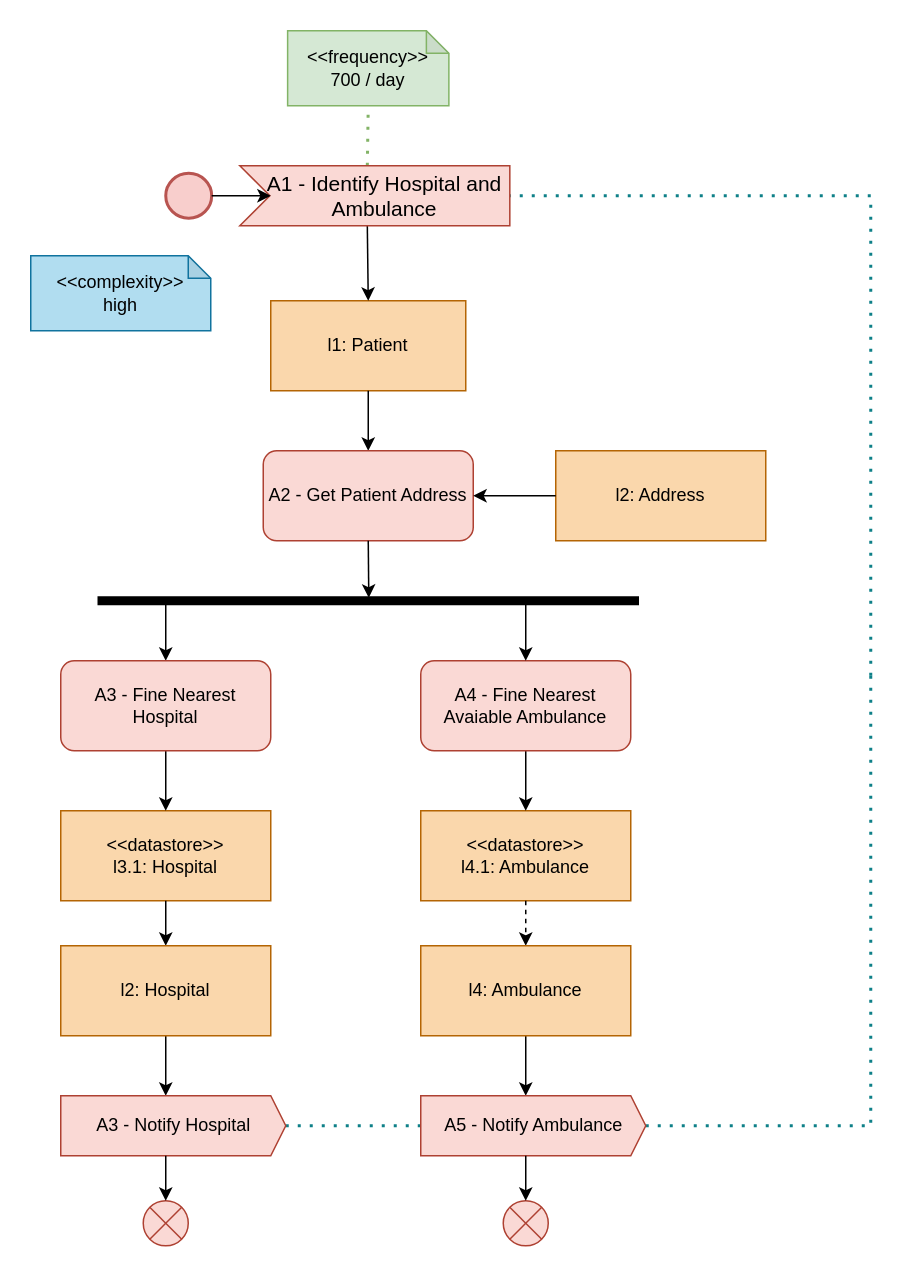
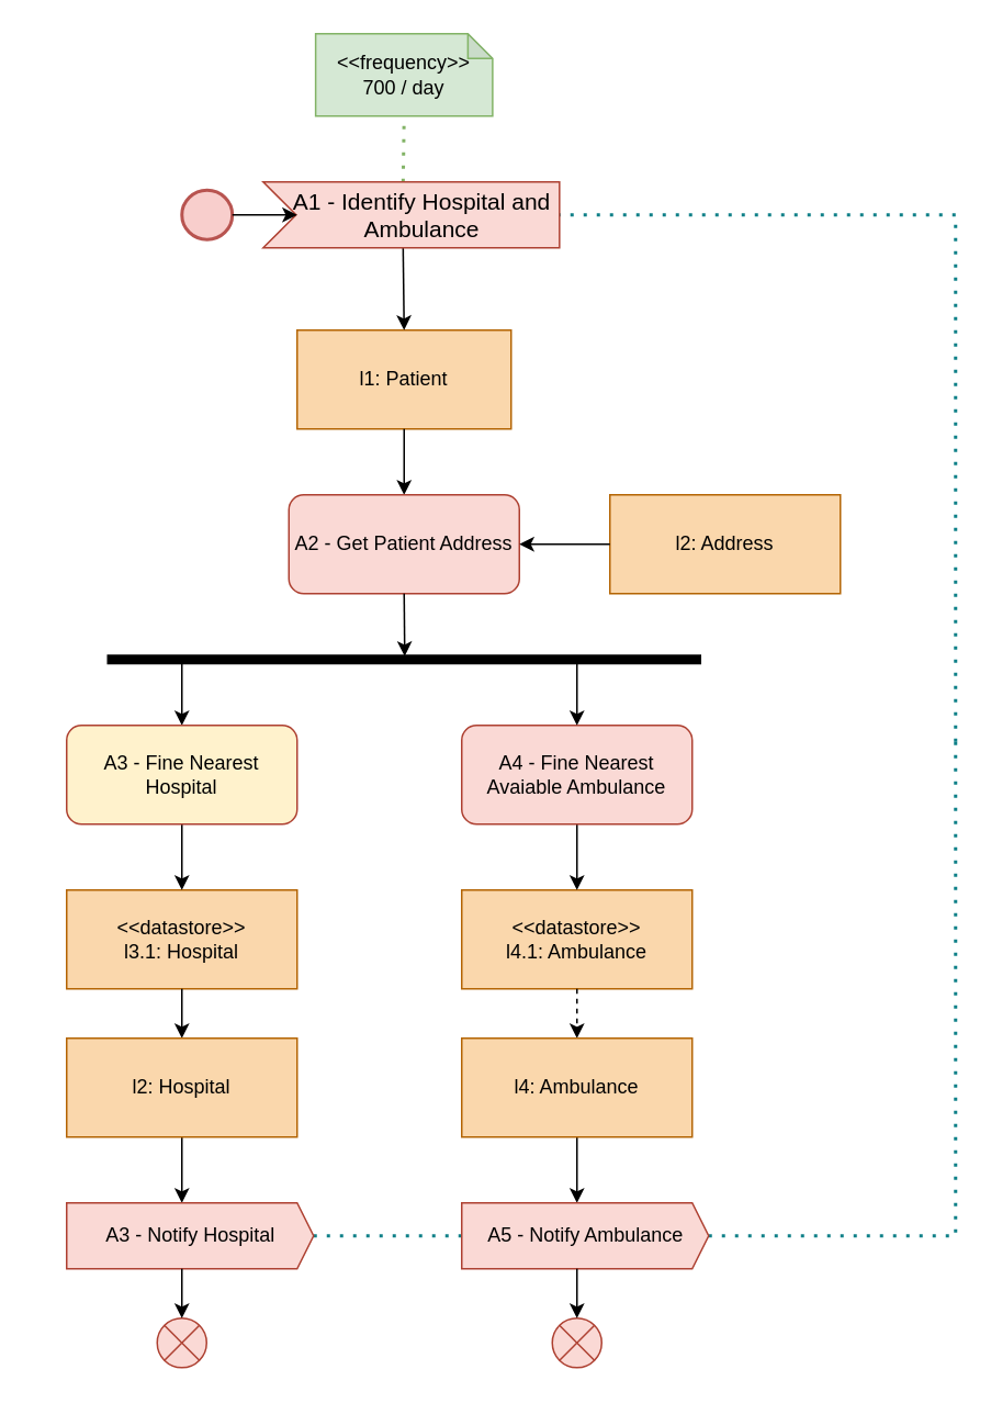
  <mxCell id="0" />
  <mxCell id="1" parent="0" />
  <mxCell id="2" value="l1: Patient" style="rounded=0;whiteSpace=wrap;html=1;fillColor=#fad7ac;strokeColor=#b46504;" parent="1" vertex="1"><mxGeometry x="180" y="200" width="130" height="60" as="geometry" /></mxCell>
  <mxCell id="3" value="" style="endArrow=classic;html=1;rounded=0;exitX=0;exitY=0;exitDx=85;exitDy=40;exitPerimeter=0;entryX=0.5;entryY=0;entryDx=0;entryDy=0;" parent="1" source="14" target="2" edge="1"><mxGeometry width="50" height="50" relative="1" as="geometry"><mxPoint x="250" y="280" as="sourcePoint" /><mxPoint x="300" y="230" as="targetPoint" /></mxGeometry></mxCell>
  <mxCell id="4" value="" style="endArrow=classic;html=1;rounded=0;exitX=0.5;exitY=1;exitDx=0;exitDy=0;entryX=0.5;entryY=0;entryDx=0;entryDy=0;" parent="1" source="2" edge="1"><mxGeometry width="50" height="50" relative="1" as="geometry"><mxPoint x="250" y="280" as="sourcePoint" /><mxPoint x="245" y="300" as="targetPoint" /></mxGeometry></mxCell>
  <mxCell id="5" value="&amp;lt;&amp;lt;datastore&amp;gt;&amp;gt;&lt;div&gt;l3.1: Hospital&lt;/div&gt;" style="rounded=0;whiteSpace=wrap;html=1;fillColor=#fad7ac;strokeColor=#b46504;" parent="1" vertex="1"><mxGeometry x="40" y="540" width="140" height="60" as="geometry" /></mxCell>
  <mxCell id="6" value="" style="endArrow=classic;html=1;rounded=0;exitX=0.5;exitY=1;exitDx=0;exitDy=0;entryX=0.5;entryY=0;entryDx=0;entryDy=0;" parent="1" source="35" target="5" edge="1"><mxGeometry width="50" height="50" relative="1" as="geometry"><mxPoint x="250" y="480" as="sourcePoint" /><mxPoint x="300" y="430" as="targetPoint" /></mxGeometry></mxCell>
  <mxCell id="7" value="" style="endArrow=classic;html=1;rounded=0;exitX=0.5;exitY=1;exitDx=0;exitDy=0;entryX=0;entryY=0;entryDx=70;entryDy=0;entryPerimeter=0;" parent="1" source="20" target="21" edge="1"><mxGeometry width="50" height="50" relative="1" as="geometry"><mxPoint x="250" y="480" as="sourcePoint" /><mxPoint x="100" y="670" as="targetPoint" /></mxGeometry></mxCell>
  <mxCell id="8" value="" style="shape=sumEllipse;perimeter=ellipsePerimeter;whiteSpace=wrap;html=1;backgroundOutline=1;fillColor=#fad9d5;strokeColor=#ae4132;" parent="1" vertex="1"><mxGeometry x="95" y="800" width="30" height="30" as="geometry" /></mxCell>
  <mxCell id="9" value="" style="endArrow=none;dashed=1;html=1;dashPattern=1 3;strokeWidth=2;rounded=0;entryX=1;entryY=0.5;entryDx=0;entryDy=0;entryPerimeter=0;fillColor=#b0e3e6;strokeColor=#0e8088;" parent="1" target="14" edge="1"><mxGeometry width="50" height="50" relative="1" as="geometry"><mxPoint x="580" y="450" as="sourcePoint" /><mxPoint x="300" y="130" as="targetPoint" /><Array as="points"><mxPoint x="580" y="290" /><mxPoint x="580" y="130" /></Array></mxGeometry></mxCell>
  <mxCell id="10" value="" style="endArrow=none;dashed=1;html=1;dashPattern=1 3;strokeWidth=2;rounded=0;exitX=1;exitY=0.5;exitDx=0;exitDy=0;fillColor=#b0e3e6;strokeColor=#0e8088;exitPerimeter=0;" parent="1" source="21" edge="1"><mxGeometry width="50" height="50" relative="1" as="geometry"><mxPoint x="500" y="600" as="sourcePoint" /><mxPoint x="580" y="450" as="targetPoint" /><Array as="points"><mxPoint x="580" y="750" /></Array></mxGeometry></mxCell>
  <mxCell id="11" value="&amp;lt;&amp;lt;frequency&amp;gt;&amp;gt;&lt;br&gt;700 / day" style="shape=note;whiteSpace=wrap;html=1;backgroundOutline=1;darkOpacity=0.05;size=15;fillColor=#d5e8d4;strokeColor=#82b366;" parent="1" vertex="1"><mxGeometry x="191.25" y="20" width="107.5" height="50" as="geometry" /></mxCell>
  <mxCell id="12" value="" style="endArrow=none;dashed=1;html=1;dashPattern=1 3;strokeWidth=2;rounded=0;entryX=0.5;entryY=1;entryDx=0;entryDy=0;entryPerimeter=0;exitX=0;exitY=0;exitDx=85;exitDy=0;exitPerimeter=0;fillColor=#d5e8d4;strokeColor=#82b366;" parent="1" source="14" target="11" edge="1"><mxGeometry width="50" height="50" relative="1" as="geometry"><mxPoint x="250" y="280" as="sourcePoint" /><mxPoint x="300" y="230" as="targetPoint" /><Array as="points"><mxPoint x="245" y="70" /></Array></mxGeometry></mxCell>
- <mxCell id="13" value="&amp;lt;&amp;lt;complexity&amp;gt;&amp;gt;&lt;br&gt;high" style="shape=note;whiteSpace=wrap;html=1;backgroundOutline=1;darkOpacity=0.05;size=15;fillColor=#b1ddf0;strokeColor=#10739e;" parent="1" vertex="1"><mxGeometry x="20" y="170" width="120" height="50" as="geometry" /></mxCell>
  <mxCell id="14" value="A1 - Identify Hospital and Ambulance" style="html=1;shape=mxgraph.infographic.ribbonSimple;notch1=20;notch2=0;align=center;verticalAlign=middle;fontSize=14;fontStyle=0;fillColor=#fad9d5;flipH=0;spacingRight=0;spacingLeft=14;whiteSpace=wrap;strokeColor=#ae4132;" parent="1" vertex="1"><mxGeometry x="159.38" y="110" width="180" height="40" as="geometry" /></mxCell>
  <mxCell id="15" value="A2 - Get Patient Address" style="rounded=1;whiteSpace=wrap;html=1;fillColor=#fad9d5;strokeColor=#ae4132;" parent="1" vertex="1"><mxGeometry x="175" y="300" width="140" height="60" as="geometry" /></mxCell>
  <mxCell id="16" value="l2: Address" style="rounded=0;whiteSpace=wrap;html=1;fillColor=#fad7ac;strokeColor=#b46504;" parent="1" vertex="1"><mxGeometry x="370" y="300" width="140" height="60" as="geometry" /></mxCell>
  <mxCell id="17" value="" style="endArrow=classic;html=1;rounded=0;entryX=1;entryY=0.5;entryDx=0;entryDy=0;exitX=0;exitY=0.5;exitDx=0;exitDy=0;" parent="1" source="16" target="15" edge="1"><mxGeometry width="50" height="50" relative="1" as="geometry"><mxPoint x="250" y="430" as="sourcePoint" /><mxPoint x="300" y="380" as="targetPoint" /></mxGeometry></mxCell>
  <mxCell id="18" value="" style="html=1;points=[];perimeter=orthogonalPerimeter;fillColor=strokeColor;rotation=90;" parent="1" vertex="1"><mxGeometry x="242.5" y="220" width="5" height="360" as="geometry" /></mxCell>
  <mxCell id="19" value="" style="endArrow=classic;html=1;rounded=0;exitX=0.5;exitY=1;exitDx=0;exitDy=0;entryX=0.5;entryY=0;entryDx=0;entryDy=0;" parent="1" source="5" target="20" edge="1"><mxGeometry width="50" height="50" relative="1" as="geometry"><mxPoint x="110" y="600" as="sourcePoint" /><mxPoint x="110" y="750" as="targetPoint" /></mxGeometry></mxCell>
  <mxCell id="20" value="l2: Hospital" style="rounded=0;whiteSpace=wrap;html=1;fillColor=#fad7ac;strokeColor=#b46504;" parent="1" vertex="1"><mxGeometry x="40" y="630" width="140" height="60" as="geometry" /></mxCell>
  <mxCell id="21" value="A3 - Notify Hospital" style="html=1;shadow=0;dashed=0;align=center;verticalAlign=middle;shape=mxgraph.arrows2.arrow;dy=0;dx=10;notch=0;fillColor=#fad9d5;strokeColor=#ae4132;" parent="1" vertex="1"><mxGeometry x="40" y="730" width="150" height="40" as="geometry" /></mxCell>
  <mxCell id="22" value="" style="endArrow=classic;html=1;rounded=0;exitX=0;exitY=0;exitDx=70;exitDy=40;entryX=0.5;entryY=0;entryDx=0;entryDy=0;exitPerimeter=0;" parent="1" source="21" target="8" edge="1"><mxGeometry width="50" height="50" relative="1" as="geometry"><mxPoint x="210" y="820" as="sourcePoint" /><mxPoint x="210" y="860" as="targetPoint" /></mxGeometry></mxCell>
  <mxCell id="23" value="" style="endArrow=classic;html=1;rounded=0;" parent="1" edge="1"><mxGeometry width="50" height="50" relative="1" as="geometry"><mxPoint x="110" y="400" as="sourcePoint" /><mxPoint x="110" y="440" as="targetPoint" /></mxGeometry></mxCell>
  <mxCell id="24" value="&amp;lt;&amp;lt;datastore&amp;gt;&amp;gt;&lt;div&gt;l4.1: Ambulance&lt;/div&gt;" style="rounded=0;whiteSpace=wrap;html=1;fillColor=#fad7ac;strokeColor=#b46504;" parent="1" vertex="1"><mxGeometry x="280" y="540" width="140" height="60" as="geometry" /></mxCell>
  <mxCell id="25" value="" style="endArrow=classic;html=1;rounded=0;exitX=0.5;exitY=1;exitDx=0;exitDy=0;entryX=0.5;entryY=0;entryDx=0;entryDy=0;" parent="1" source="28" target="24" edge="1"><mxGeometry width="50" height="50" relative="1" as="geometry"><mxPoint x="490" y="480" as="sourcePoint" /><mxPoint x="540" y="430" as="targetPoint" /></mxGeometry></mxCell>
  <mxCell id="26" value="" style="endArrow=classic;html=1;rounded=0;exitX=0.5;exitY=1;exitDx=0;exitDy=0;entryX=0;entryY=0;entryDx=70;entryDy=0;entryPerimeter=0;" parent="1" source="30" target="31" edge="1"><mxGeometry width="50" height="50" relative="1" as="geometry"><mxPoint x="490" y="480" as="sourcePoint" /><mxPoint x="340" y="670" as="targetPoint" /></mxGeometry></mxCell>
  <mxCell id="27" value="" style="shape=sumEllipse;perimeter=ellipsePerimeter;whiteSpace=wrap;html=1;backgroundOutline=1;fillColor=#fad9d5;strokeColor=#ae4132;" parent="1" vertex="1"><mxGeometry x="335" y="800" width="30" height="30" as="geometry" /></mxCell>
  <mxCell id="28" value="A4 - Fine Nearest Avaiable Ambulance" style="rounded=1;whiteSpace=wrap;html=1;fillColor=#fad9d5;strokeColor=#ae4132;" parent="1" vertex="1"><mxGeometry x="280" y="440" width="140" height="60" as="geometry" /></mxCell>
  <mxCell id="29" value="" style="endArrow=classic;html=1;rounded=0;exitX=0.5;exitY=1;exitDx=0;exitDy=0;entryX=0.5;entryY=0;entryDx=0;entryDy=0;dashed=1;" parent="1" source="24" target="30" edge="1"><mxGeometry width="50" height="50" relative="1" as="geometry"><mxPoint x="350" y="600" as="sourcePoint" /><mxPoint x="350" y="750" as="targetPoint" /></mxGeometry></mxCell>
  <mxCell id="30" value="l4: Ambulance" style="rounded=0;whiteSpace=wrap;html=1;fillColor=#fad7ac;strokeColor=#b46504;" parent="1" vertex="1"><mxGeometry x="280" y="630" width="140" height="60" as="geometry" /></mxCell>
  <mxCell id="31" value="A5 - Notify Ambulance" style="html=1;shadow=0;dashed=0;align=center;verticalAlign=middle;shape=mxgraph.arrows2.arrow;dy=0;dx=10;notch=0;fillColor=#fad9d5;strokeColor=#ae4132;" parent="1" vertex="1"><mxGeometry x="280" y="730" width="150" height="40" as="geometry" /></mxCell>
  <mxCell id="32" value="" style="endArrow=classic;html=1;rounded=0;exitX=0;exitY=0;exitDx=70;exitDy=40;entryX=0.5;entryY=0;entryDx=0;entryDy=0;exitPerimeter=0;" parent="1" source="31" target="27" edge="1"><mxGeometry width="50" height="50" relative="1" as="geometry"><mxPoint x="450" y="820" as="sourcePoint" /><mxPoint x="450" y="860" as="targetPoint" /></mxGeometry></mxCell>
  <mxCell id="33" value="" style="endArrow=classic;html=1;rounded=0;entryX=0.5;entryY=0;entryDx=0;entryDy=0;" parent="1" target="28" edge="1"><mxGeometry width="50" height="50" relative="1" as="geometry"><mxPoint x="350" y="400" as="sourcePoint" /><mxPoint x="350" y="440" as="targetPoint" /></mxGeometry></mxCell>
  <mxCell id="34" value="" style="endArrow=classic;html=1;rounded=0;exitX=0.5;exitY=1;exitDx=0;exitDy=0;entryX=0.1;entryY=0.499;entryDx=0;entryDy=0;entryPerimeter=0;" parent="1" source="15" target="18" edge="1"><mxGeometry width="50" height="50" relative="1" as="geometry"><mxPoint x="240" y="380" as="sourcePoint" /><mxPoint x="240" y="420" as="targetPoint" /></mxGeometry></mxCell>
- <mxCell id="35" value="A3 - Fine Nearest Hospital" style="rounded=1;whiteSpace=wrap;html=1;fillColor=#fad9d5;strokeColor=#ae4132;" parent="1" vertex="1"><mxGeometry x="40" y="440" width="140" height="60" as="geometry" /></mxCell>
+ <mxCell id="35" value="A3 - Fine Nearest Hospital" style="rounded=1;whiteSpace=wrap;html=1;fillColor=#fff2cc;strokeColor=#ae4132;" parent="1" vertex="1"><mxGeometry x="40" y="440" width="140" height="60" as="geometry" /></mxCell>
  <mxCell id="36" value="" style="strokeWidth=2;html=1;shape=mxgraph.flowchart.start_2;whiteSpace=wrap;fillColor=#f8cecc;strokeColor=#b85450;" vertex="1" parent="1"><mxGeometry x="110" y="115" width="30.62" height="30" as="geometry" /></mxCell>
  <mxCell id="37" value="" style="endArrow=classic;html=1;rounded=0;exitX=1;exitY=0.5;exitDx=0;exitDy=0;exitPerimeter=0;entryX=0;entryY=0;entryDx=20;entryDy=20;entryPerimeter=0;" edge="1" parent="1" source="36"><mxGeometry width="50" height="50" relative="1" as="geometry"><mxPoint x="95.62" y="120" as="sourcePoint" /><mxPoint x="180" y="130" as="targetPoint" /></mxGeometry></mxCell>
